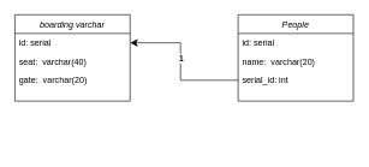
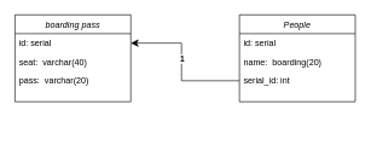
  <mxCell id="0" />
  <mxCell id="1" parent="0" />
- <mxCell id="2" value="boarding varchar" style="swimlane;fontStyle=2;align=center;verticalAlign=top;childLayout=stackLayout;horizontal=1;startSize=26;horizontalStack=0;resizeParent=1;resizeLast=0;collapsible=1;marginBottom=0;rounded=0;shadow=0;strokeWidth=1;" parent="1" vertex="1"><mxGeometry x="20" y="20" width="160" height="120" as="geometry"><mxRectangle x="120" y="120" width="160" height="26" as="alternateBounds" /></mxGeometry></mxCell>
+ <mxCell id="2" value="boarding pass" style="swimlane;fontStyle=2;align=center;verticalAlign=top;childLayout=stackLayout;horizontal=1;startSize=26;horizontalStack=0;resizeParent=1;resizeLast=0;collapsible=1;marginBottom=0;rounded=0;shadow=0;strokeWidth=1;" parent="1" vertex="1"><mxGeometry x="20" y="20" width="160" height="120" as="geometry"><mxRectangle x="120" y="120" width="160" height="26" as="alternateBounds" /></mxGeometry></mxCell>
  <mxCell id="3" value="id: serial" style="text;align=left;verticalAlign=top;spacingLeft=4;spacingRight=4;overflow=hidden;rotatable=0;points=[[0,0.5],[1,0.5]];portConstraint=eastwest;" parent="2" vertex="1"><mxGeometry y="26" width="160" height="26" as="geometry" /></mxCell>
  <mxCell id="4" value="seat:  varchar(40)" style="text;align=left;verticalAlign=top;spacingLeft=4;spacingRight=4;overflow=hidden;rotatable=0;points=[[0,0.5],[1,0.5]];portConstraint=eastwest;rounded=0;shadow=0;html=0;" parent="2" vertex="1"><mxGeometry y="52" width="160" height="26" as="geometry" /></mxCell>
- <mxCell id="5" value="gate:  varchar(20)" style="text;align=left;verticalAlign=top;spacingLeft=4;spacingRight=4;overflow=hidden;rotatable=0;points=[[0,0.5],[1,0.5]];portConstraint=eastwest;rounded=0;shadow=0;html=0;" vertex="1" parent="2"><mxGeometry y="78" width="160" height="26" as="geometry" /></mxCell>
+ <mxCell id="5" value="pass:  varchar(20)" style="text;align=left;verticalAlign=top;spacingLeft=4;spacingRight=4;overflow=hidden;rotatable=0;points=[[0,0.5],[1,0.5]];portConstraint=eastwest;rounded=0;shadow=0;html=0;" vertex="1" parent="2"><mxGeometry y="78" width="160" height="26" as="geometry" /></mxCell>
  <mxCell id="6" value="" style="edgeStyle=elbowEdgeStyle;elbow=horizontal;endArrow=classic;html=1;curved=0;rounded=0;endSize=8;startSize=8;entryX=1;entryY=0.5;entryDx=0;entryDy=0;exitX=0;exitY=0.5;exitDx=0;exitDy=0;" edge="1" parent="1" source="11" target="3"><mxGeometry width="50" height="50" relative="1" as="geometry"><mxPoint x="320" y="110" as="sourcePoint" /><mxPoint x="330" y="60" as="targetPoint" /><Array as="points"><mxPoint x="250" y="90" /><mxPoint x="230" y="210" /></Array></mxGeometry></mxCell>
  <mxCell id="7" value="&lt;b&gt;1&lt;/b&gt;" style="edgeLabel;html=1;align=center;verticalAlign=middle;resizable=0;points=[];" vertex="1" connectable="0" parent="6"><mxGeometry x="-0.097" y="-1" relative="1" as="geometry"><mxPoint x="-1" y="-20" as="offset" /></mxGeometry></mxCell>
  <mxCell id="8" value="People" style="swimlane;fontStyle=2;align=center;verticalAlign=top;childLayout=stackLayout;horizontal=1;startSize=26;horizontalStack=0;resizeParent=1;resizeLast=0;collapsible=1;marginBottom=0;rounded=0;shadow=0;strokeWidth=1;" vertex="1" parent="1"><mxGeometry x="330" y="20" width="160" height="120" as="geometry"><mxRectangle x="120" y="120" width="160" height="26" as="alternateBounds" /></mxGeometry></mxCell>
  <mxCell id="9" value="id: serial" style="text;align=left;verticalAlign=top;spacingLeft=4;spacingRight=4;overflow=hidden;rotatable=0;points=[[0,0.5],[1,0.5]];portConstraint=eastwest;" vertex="1" parent="8"><mxGeometry y="26" width="160" height="26" as="geometry" /></mxCell>
- <mxCell id="10" value="name:  varchar(20)" style="text;align=left;verticalAlign=top;spacingLeft=4;spacingRight=4;overflow=hidden;rotatable=0;points=[[0,0.5],[1,0.5]];portConstraint=eastwest;rounded=0;shadow=0;html=0;" vertex="1" parent="8"><mxGeometry y="52" width="160" height="26" as="geometry" /></mxCell>
+ <mxCell id="10" value="name:  boarding(20)" style="text;align=left;verticalAlign=top;spacingLeft=4;spacingRight=4;overflow=hidden;rotatable=0;points=[[0,0.5],[1,0.5]];portConstraint=eastwest;rounded=0;shadow=0;html=0;" vertex="1" parent="8"><mxGeometry y="52" width="160" height="26" as="geometry" /></mxCell>
  <mxCell id="11" value="serial_id: int" style="text;align=left;verticalAlign=top;spacingLeft=4;spacingRight=4;overflow=hidden;rotatable=0;points=[[0,0.5],[1,0.5]];portConstraint=eastwest;rounded=0;shadow=0;html=0;" vertex="1" parent="8"><mxGeometry y="78" width="160" height="26" as="geometry" /></mxCell>
